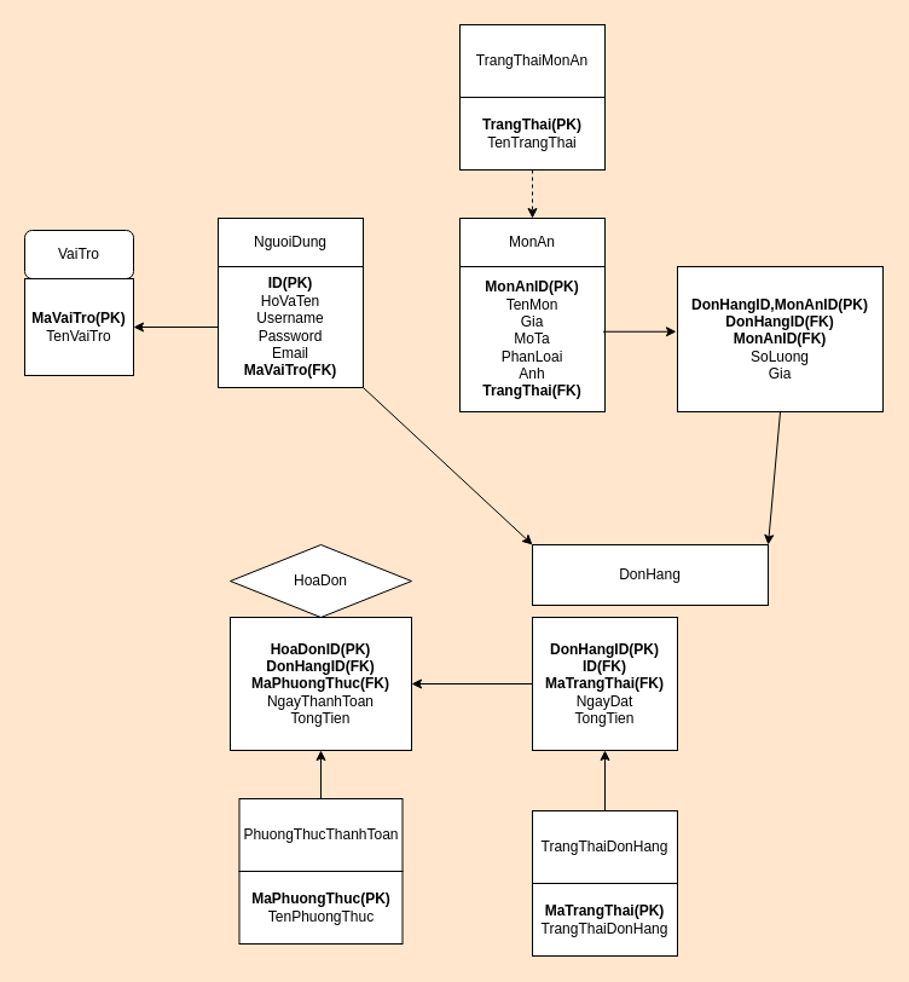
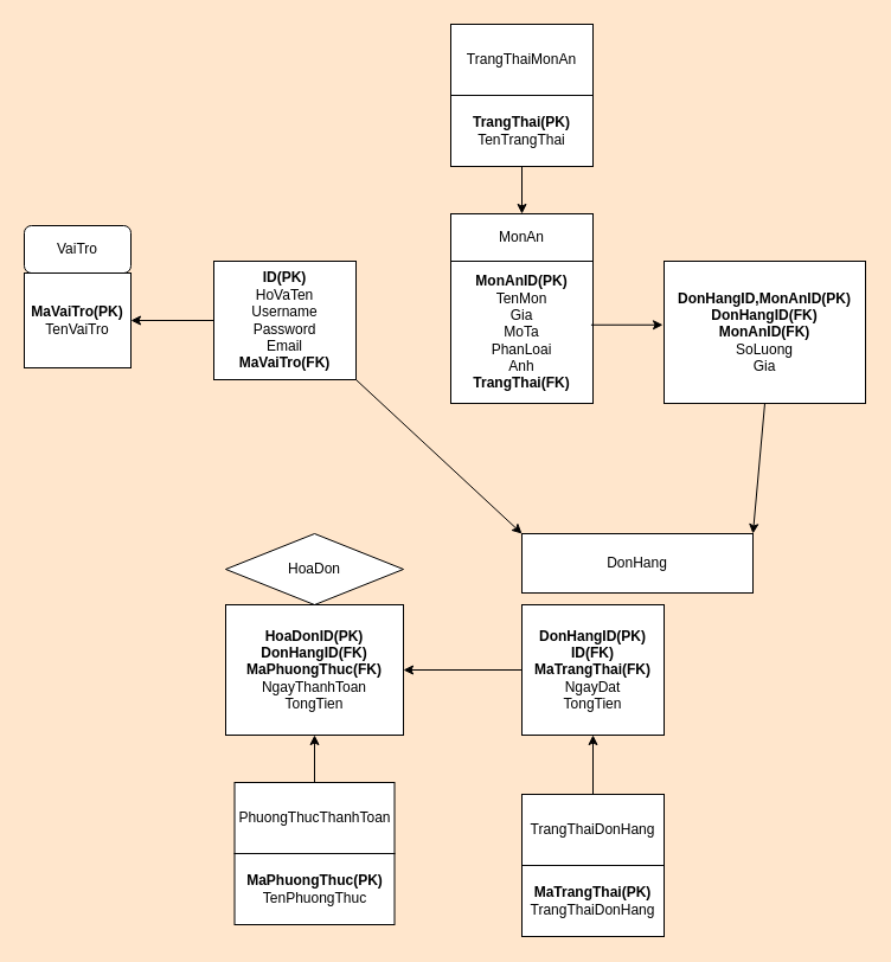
  <mxCell id="0" />
  <mxCell id="1" parent="0" />
  <mxCell id="2" value="" style="group" vertex="1" connectable="0" parent="1"><mxGeometry y="190" width="90" height="120" as="geometry" x="20" /></mxCell>
  <mxCell id="3" value="VaiTro" style="whiteSpace=wrap;html=1;rounded=1;" vertex="1" parent="2"><mxGeometry width="90" height="40" as="geometry" /></mxCell>
  <mxCell id="4" value="&lt;b&gt;MaVaiTro(PK)&lt;/b&gt;&lt;div&gt;TenVaiTro&lt;/div&gt;" style="rounded=0;whiteSpace=wrap;html=1;" vertex="1" parent="2"><mxGeometry y="40" width="90" height="80" as="geometry" /></mxCell>
  <mxCell id="5" value="" style="group" vertex="1" connectable="0" parent="1"><mxGeometry x="180" y="180" width="120" height="140" as="geometry" /></mxCell>
- <mxCell id="6" value="NguoiDung" style="rounded=0;whiteSpace=wrap;html=1;" vertex="1" parent="5"><mxGeometry width="120" height="40" as="geometry" /></mxCell>
  <mxCell id="7" value="&lt;b&gt;ID(PK)&lt;/b&gt;&lt;div&gt;HoVaTen&lt;/div&gt;&lt;div&gt;Username&lt;/div&gt;&lt;div&gt;Password&lt;/div&gt;&lt;div&gt;Email&lt;/div&gt;&lt;div&gt;&lt;b&gt;MaVaiTro(FK)&lt;/b&gt;&lt;/div&gt;" style="rounded=0;whiteSpace=wrap;html=1;" vertex="1" parent="5"><mxGeometry y="40" width="120" height="100" as="geometry" /></mxCell>
  <mxCell id="8" value="" style="group" vertex="1" connectable="0" parent="1"><mxGeometry x="380" y="20" width="120" height="120" as="geometry" /></mxCell>
  <mxCell id="9" value="TrangThaiMonAn" style="rounded=0;whiteSpace=wrap;html=1;" vertex="1" parent="8"><mxGeometry width="120" height="60" as="geometry" /></mxCell>
  <mxCell id="10" value="TrangThai(PK)&lt;div&gt;&lt;span style=&quot;font-weight: normal;&quot;&gt;TenTrangThai&lt;/span&gt;&lt;/div&gt;" style="rounded=0;whiteSpace=wrap;html=1;fontStyle=1" vertex="1" parent="8"><mxGeometry y="60" width="120" height="60" as="geometry" /></mxCell>
  <mxCell id="11" value="" style="group" vertex="1" connectable="0" parent="1"><mxGeometry x="380" y="180" width="120" height="160" as="geometry" /></mxCell>
  <mxCell id="12" value="MonAn" style="rounded=0;whiteSpace=wrap;html=1;" vertex="1" parent="11"><mxGeometry width="120" height="40" as="geometry" /></mxCell>
  <mxCell id="13" value="MonAnID(PK)&lt;div&gt;&lt;span style=&quot;font-weight: normal;&quot;&gt;TenMon&lt;/span&gt;&lt;/div&gt;&lt;div&gt;&lt;span style=&quot;font-weight: normal;&quot;&gt;Gia&lt;/span&gt;&lt;/div&gt;&lt;div&gt;&lt;span style=&quot;font-weight: normal;&quot;&gt;MoTa&lt;/span&gt;&lt;/div&gt;&lt;div&gt;&lt;span style=&quot;font-weight: normal;&quot;&gt;PhanLoai&lt;/span&gt;&lt;/div&gt;&lt;div&gt;&lt;span style=&quot;font-weight: normal;&quot;&gt;Anh&lt;/span&gt;&lt;/div&gt;&lt;div&gt;TrangThai(FK)&lt;/div&gt;" style="rounded=0;whiteSpace=wrap;html=1;fontStyle=1" vertex="1" parent="11"><mxGeometry y="40" width="120" height="120" as="geometry" /></mxCell>
  <mxCell id="14" value="&lt;b&gt;DonHangID,MonAnID(PK)&lt;/b&gt;&lt;div&gt;&lt;b&gt;DonHangID(FK)&lt;/b&gt;&lt;/div&gt;&lt;div&gt;&lt;b&gt;MonAnID(FK)&lt;/b&gt;&lt;/div&gt;&lt;div&gt;SoLuong&lt;/div&gt;&lt;div&gt;Gia&lt;/div&gt;" style="rounded=0;whiteSpace=wrap;html=1;" vertex="1" parent="1"><mxGeometry x="560" y="220" width="170" height="120" as="geometry" /></mxCell>
  <mxCell id="15" value="DonHang" style="rounded=0;whiteSpace=wrap;html=1;" vertex="1" parent="1"><mxGeometry x="440" y="450" width="195" height="50" as="geometry" /></mxCell>
  <mxCell id="16" value="DonHangID(PK)&lt;div&gt;ID(FK)&lt;/div&gt;&lt;div&gt;MaTrangThai(FK)&lt;/div&gt;&lt;div&gt;&lt;span style=&quot;font-weight: normal;&quot;&gt;NgayDat&lt;/span&gt;&lt;/div&gt;&lt;div&gt;&lt;span style=&quot;font-weight: normal;&quot;&gt;TongTien&lt;/span&gt;&lt;/div&gt;" style="rounded=0;whiteSpace=wrap;html=1;fontStyle=1" vertex="1" parent="1"><mxGeometry x="440" y="510" width="120" height="110" as="geometry" /></mxCell>
  <mxCell id="17" value="HoaDon" style="rhombus;whiteSpace=wrap;html=1;" vertex="1" parent="1"><mxGeometry x="190" y="450" width="150" height="60" as="geometry" /></mxCell>
  <mxCell id="18" value="&lt;b&gt;HoaDonID(PK)&lt;/b&gt;&lt;div&gt;&lt;b&gt;DonHangID(FK)&lt;/b&gt;&lt;/div&gt;&lt;div&gt;&lt;b&gt;MaPhuongThuc(FK)&lt;/b&gt;&lt;/div&gt;&lt;div&gt;NgayThanhToan&lt;/div&gt;&lt;div&gt;TongTien&lt;/div&gt;" style="rounded=0;whiteSpace=wrap;html=1;" vertex="1" parent="1"><mxGeometry x="190" y="510" width="150" height="110" as="geometry" /></mxCell>
  <mxCell id="19" value="" style="edgeStyle=orthogonalEdgeStyle;rounded=0;orthogonalLoop=1;jettySize=auto;html=1;" edge="1" parent="1" source="20" target="18"><mxGeometry relative="1" as="geometry" /></mxCell>
  <mxCell id="20" value="PhuongThucThanhToan" style="rounded=0;whiteSpace=wrap;html=1;" vertex="1" parent="1"><mxGeometry x="197.5" y="660" width="135" height="60" as="geometry" /></mxCell>
  <mxCell id="21" value="&lt;b&gt;MaPhuongThuc(PK)&lt;/b&gt;&lt;div&gt;TenPhuongThuc&lt;/div&gt;" style="rounded=0;whiteSpace=wrap;html=1;" vertex="1" parent="1"><mxGeometry x="197.5" y="720" width="135" height="60" as="geometry" /></mxCell>
  <mxCell id="22" value="" style="edgeStyle=orthogonalEdgeStyle;rounded=0;orthogonalLoop=1;jettySize=auto;html=1;" edge="1" parent="1" source="23" target="16"><mxGeometry relative="1" as="geometry" /></mxCell>
  <mxCell id="23" value="TrangThaiDonHang" style="rounded=0;whiteSpace=wrap;html=1;" vertex="1" parent="1"><mxGeometry x="440" y="670" width="120" height="60" as="geometry" /></mxCell>
  <mxCell id="24" value="&lt;b&gt;MaTrangThai(PK)&lt;/b&gt;&lt;div&gt;TrangThaiDonHang&lt;/div&gt;" style="rounded=0;whiteSpace=wrap;html=1;" vertex="1" parent="1"><mxGeometry x="440" y="730" width="120" height="60" as="geometry" /></mxCell>
  <mxCell id="25" value="" style="edgeStyle=orthogonalEdgeStyle;rounded=0;orthogonalLoop=1;jettySize=auto;html=1;" edge="1" parent="1" source="7" target="4"><mxGeometry relative="1" as="geometry" /></mxCell>
- <mxCell id="26" value="" style="endArrow=classic;html=1;rounded=0;exitX=0.5;exitY=1;exitDx=0;exitDy=0;entryX=0.5;entryY=0;entryDx=0;entryDy=0;dashed=1;" edge="1" parent="1" source="10" target="12"><mxGeometry width="50" height="50" relative="1" as="geometry"><mxPoint x="520" y="200" as="sourcePoint" /><mxPoint x="570" y="150" as="targetPoint" /></mxGeometry></mxCell>
+ <mxCell id="26" value="" style="endArrow=classic;html=1;rounded=0;exitX=0.5;exitY=1;exitDx=0;exitDy=0;entryX=0.5;entryY=0;entryDx=0;entryDy=0;" edge="1" parent="1" source="10" target="12"><mxGeometry width="50" height="50" relative="1" as="geometry"><mxPoint x="520" y="200" as="sourcePoint" /><mxPoint x="570" y="150" as="targetPoint" /></mxGeometry></mxCell>
  <mxCell id="27" value="" style="endArrow=classic;html=1;rounded=0;exitX=0.987;exitY=0.448;exitDx=0;exitDy=0;exitPerimeter=0;entryX=-0.006;entryY=0.448;entryDx=0;entryDy=0;entryPerimeter=0;" edge="1" parent="1" source="13" target="14"><mxGeometry width="50" height="50" relative="1" as="geometry"><mxPoint x="520" y="200" as="sourcePoint" /><mxPoint x="570" y="150" as="targetPoint" /></mxGeometry></mxCell>
  <mxCell id="28" value="" style="endArrow=classic;html=1;rounded=0;exitX=0;exitY=0.5;exitDx=0;exitDy=0;entryX=1;entryY=0.5;entryDx=0;entryDy=0;" edge="1" parent="1" source="16" target="18"><mxGeometry width="50" height="50" relative="1" as="geometry"><mxPoint x="520" y="640" as="sourcePoint" /><mxPoint x="570" y="590" as="targetPoint" /></mxGeometry></mxCell>
  <mxCell id="29" value="" style="endArrow=classic;html=1;rounded=0;exitX=1;exitY=1;exitDx=0;exitDy=0;entryX=0;entryY=0;entryDx=0;entryDy=0;" edge="1" parent="1" source="7" target="15"><mxGeometry width="50" height="50" relative="1" as="geometry"><mxPoint x="520" y="480" as="sourcePoint" /><mxPoint x="570" y="430" as="targetPoint" /></mxGeometry></mxCell>
  <mxCell id="30" value="" style="endArrow=classic;html=1;rounded=0;exitX=0.5;exitY=1;exitDx=0;exitDy=0;entryX=1;entryY=0;entryDx=0;entryDy=0;" edge="1" parent="1" source="14" target="15"><mxGeometry width="50" height="50" relative="1" as="geometry"><mxPoint x="520" y="390" as="sourcePoint" /><mxPoint x="570" y="340" as="targetPoint" /></mxGeometry></mxCell>
